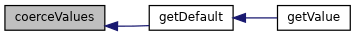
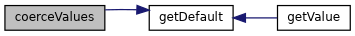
  digraph {
    rankdir=LR
    node [color=black fillcolor=white fontname=Helvetica fontsize=10 shape=record style=filled]
    edge [color=midnightblue dir=back fontname=Helvetica fontsize=10 labelfontname=Helvetica labelfontsize=10 style=solid]
    n1 [fillcolor=grey75 fontcolor=black height=0.2 label=coerceValues width=0.4]
    n2 [height=0.2 label=getDefault width=0.4]
    n3 [height=0.2 label=getValue width=0.4]
-   n1 -> n2
+   n2 -> n1
    n2 -> n3
  }
